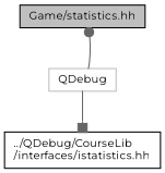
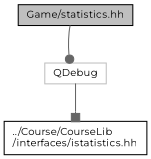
  digraph {
    fontname=Montserrat
    node [color=black fillcolor=white fontname=Montserrat fontsize=10 shape=record style=filled]
    edge [color=gray40 fontname=Montserrat fontsize=10 labelfontname=Helvetica labelfontsize=10 style=solid]
    n1 [fillcolor=grey75 fontcolor=black height=0.2 label="Game/statistics.hh" width=0.4]
    n2 [color=grey75 height=0.2 label=QDebug width=0.4]
-   n3 [height=0.2 label="../QDebug/CourseLib\l/interfaces/istatistics.hh" width=0.4]
-   n2 -> n1 [arrowhead=dot]
+   n3 [height=0.2 label="../Course/CourseLib\l/interfaces/istatistics.hh" width=0.4]
+   n1 -> n2 [arrowhead=dot]
    n2 -> n3 [arrowhead=box]
  }
